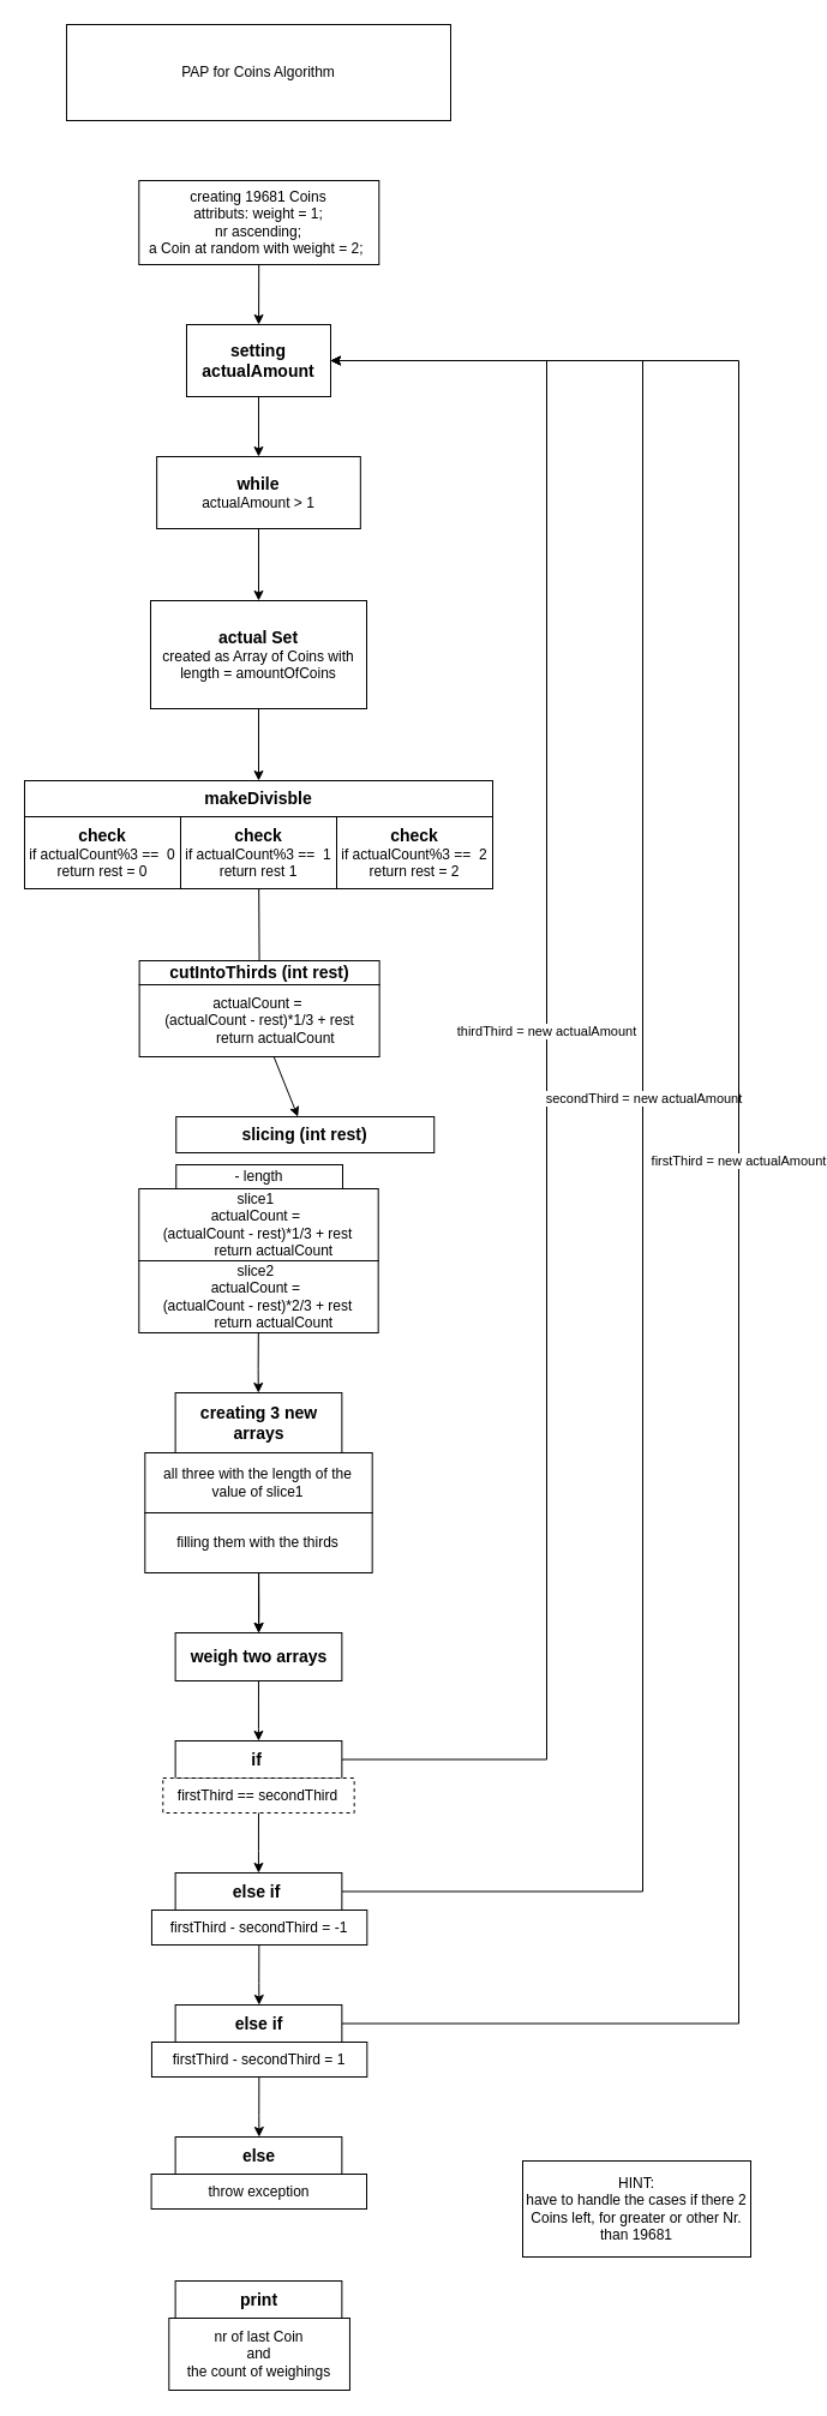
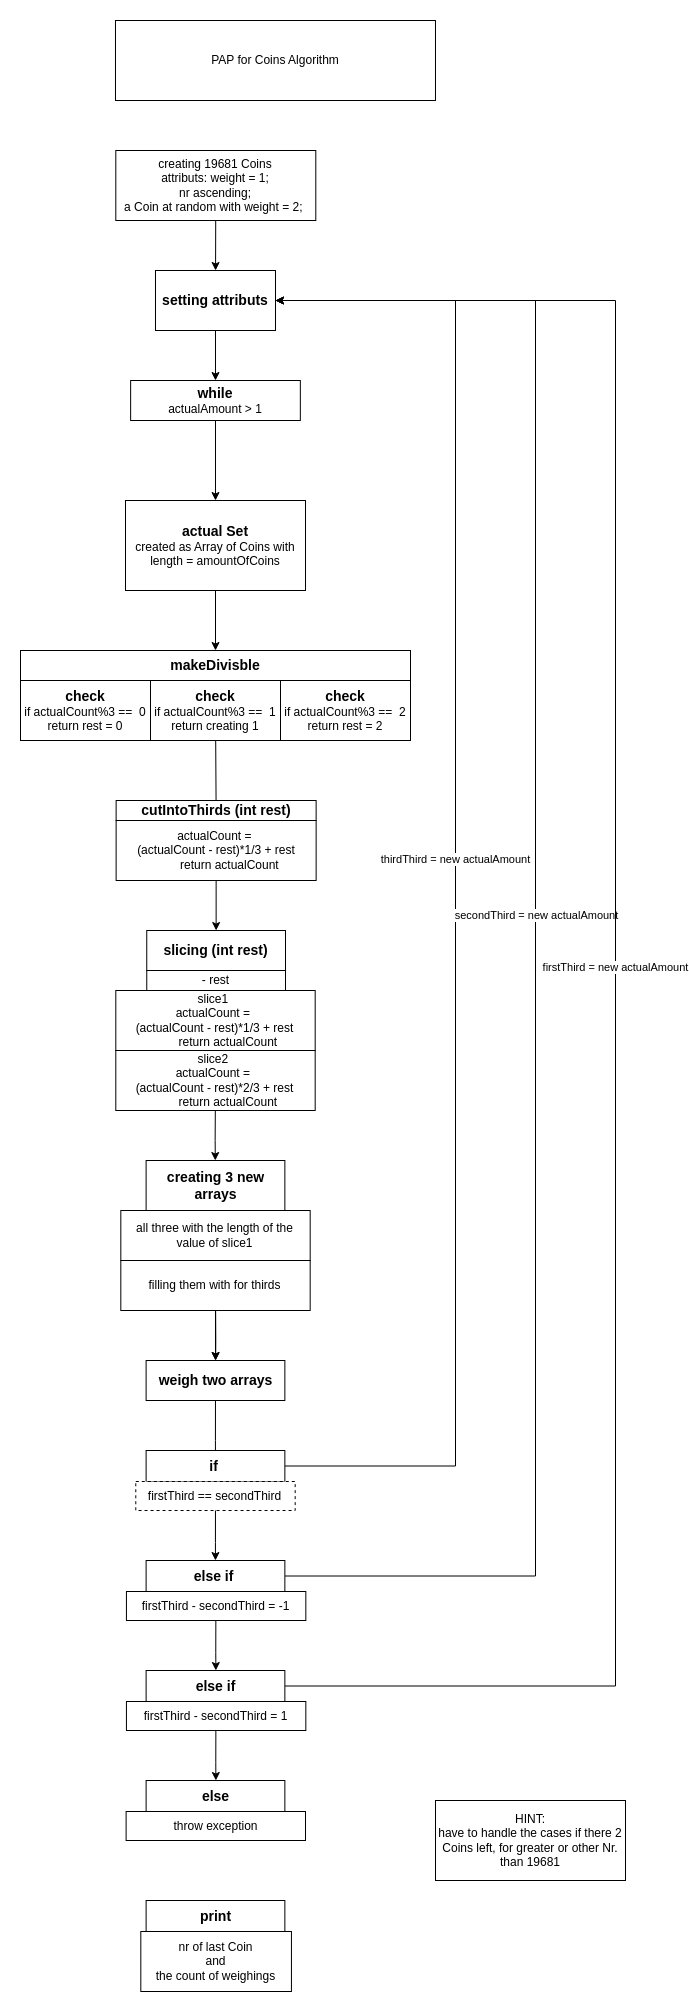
  <mxCell id="0" />
  <mxCell id="1" parent="0" />
  <mxCell id="2" value="&lt;b&gt;&lt;font style=&quot;font-size: 14px;&quot;&gt;actual Set&lt;/font&gt;&lt;br&gt;&lt;/b&gt;created as Array of Coins with length = amountOfCoins" style="rounded=0;whiteSpace=wrap;html=1;" parent="1" vertex="1"><mxGeometry x="125" y="500" width="180" height="90" as="geometry" /></mxCell>
  <mxCell id="3" value="&lt;font style=&quot;font-size: 14px;&quot;&gt;&lt;b&gt;check &lt;/b&gt;&lt;/font&gt;&lt;br&gt;if actualCount%3 ==&amp;nbsp; 0&lt;br&gt;return rest = 0" style="rounded=0;whiteSpace=wrap;html=1;" parent="1" vertex="1"><mxGeometry x="20" y="680" width="130" height="60" as="geometry" /></mxCell>
- <mxCell id="4" value="PAP for Coins Algorithm" style="rounded=0;whiteSpace=wrap;html=1;" vertex="1" parent="1"><mxGeometry x="54.98" y="20" width="320" height="80" as="geometry" /></mxCell>
+ <mxCell id="4" value="PAP for Coins Algorithm" style="rounded=0;whiteSpace=wrap;html=1;" vertex="1" parent="1"><mxGeometry x="114.98" y="20" width="320" height="80" as="geometry" /></mxCell>
  <mxCell id="5" value="" style="endArrow=classic;html=1;rounded=0;exitX=0.5;exitY=1;exitDx=0;exitDy=0;" edge="1" parent="1" source="9"><mxGeometry width="50" height="50" relative="1" as="geometry"><mxPoint x="475" y="740" as="sourcePoint" /><mxPoint x="215" y="660" as="targetPoint" /></mxGeometry></mxCell>
- <mxCell id="6" value="&lt;font style=&quot;font-size: 14px;&quot;&gt;&lt;b&gt;check &lt;/b&gt;&lt;/font&gt;&lt;br&gt;if actualCount%3 ==&amp;nbsp; 1&lt;br&gt;return rest 1" style="rounded=0;whiteSpace=wrap;html=1;" vertex="1" parent="1"><mxGeometry x="150" y="680" width="130" height="60" as="geometry" /></mxCell>
+ <mxCell id="6" value="&lt;font style=&quot;font-size: 14px;&quot;&gt;&lt;b&gt;check &lt;/b&gt;&lt;/font&gt;&lt;br&gt;if actualCount%3 ==&amp;nbsp; 1&lt;br&gt;return creating 1" style="rounded=0;whiteSpace=wrap;html=1;" vertex="1" parent="1"><mxGeometry x="150" y="680" width="130" height="60" as="geometry" /></mxCell>
  <mxCell id="7" value="&lt;font style=&quot;font-size: 14px;&quot;&gt;&lt;b&gt;check &lt;/b&gt;&lt;/font&gt;&lt;br&gt;if actualCount%3 ==&amp;nbsp; 2&lt;br&gt;return rest = 2" style="rounded=0;whiteSpace=wrap;html=1;" vertex="1" parent="1"><mxGeometry x="280" y="680" width="130" height="60" as="geometry" /></mxCell>
  <mxCell id="8" value="" style="endArrow=classic;html=1;rounded=0;" edge="1" parent="1" source="2" target="9"><mxGeometry width="50" height="50" relative="1" as="geometry"><mxPoint x="215" y="590" as="sourcePoint" /><mxPoint x="215" y="660" as="targetPoint" /></mxGeometry></mxCell>
  <mxCell id="9" value="&lt;b style=&quot;border-color: var(--border-color); font-size: 14px;&quot;&gt;makeDivisble&lt;/b&gt;" style="rounded=0;whiteSpace=wrap;html=1;" vertex="1" parent="1"><mxGeometry x="20" y="650" width="390" height="30" as="geometry" /></mxCell>
  <mxCell id="10" value="&lt;div&gt;actualCount =&amp;nbsp;&lt;/div&gt;&lt;div&gt;(actualCount - rest)*1/3 + rest&lt;/div&gt;&lt;div&gt;&lt;span style=&quot;white-space: pre;&quot;&gt;&amp;nbsp;&amp;nbsp;&amp;nbsp;&amp;nbsp;&lt;/span&gt;&lt;span style=&quot;white-space: pre;&quot;&gt;&amp;nbsp;&amp;nbsp;&amp;nbsp;&amp;nbsp;&lt;/span&gt;return actualCount&lt;/div&gt;" style="rounded=0;whiteSpace=wrap;html=1;" vertex="1" parent="1"><mxGeometry x="115.63" y="820" width="200" height="60" as="geometry" /></mxCell>
  <mxCell id="11" value="&lt;b style=&quot;border-color: var(--border-color); font-size: 14px;&quot;&gt;cutIntoThirds (int rest)&lt;/b&gt;" style="rounded=0;whiteSpace=wrap;html=1;" vertex="1" parent="1"><mxGeometry x="115.63" y="800" width="200" height="20" as="geometry" /></mxCell>
  <mxCell id="12" value="" style="endArrow=none;html=1;rounded=0;" edge="1" parent="1" source="6" target="11"><mxGeometry width="50" height="50" relative="1" as="geometry"><mxPoint x="215" y="750" as="sourcePoint" /><mxPoint x="215" y="800" as="targetPoint" /></mxGeometry></mxCell>
- <mxCell id="13" value="&lt;font style=&quot;font-size: 14px;&quot;&gt;&lt;b&gt;slicing (int rest)&lt;/b&gt;&lt;/font&gt;" style="rounded=0;whiteSpace=wrap;html=1;" vertex="1" parent="1"><mxGeometry x="146.25" y="930" width="215" height="30" as="geometry" /></mxCell>
+ <mxCell id="13" value="&lt;font style=&quot;font-size: 14px;&quot;&gt;&lt;b&gt;slicing (int rest)&lt;/b&gt;&lt;/font&gt;" style="rounded=0;whiteSpace=wrap;html=1;" vertex="1" parent="1"><mxGeometry x="146.25" y="930" width="138.75" height="40" as="geometry" /></mxCell>
  <mxCell id="14" value="" style="endArrow=classic;html=1;rounded=0;" edge="1" parent="1" source="10" target="13"><mxGeometry width="50" height="50" relative="1" as="geometry"><mxPoint x="214.66" y="870" as="sourcePoint" /><mxPoint x="214.66" y="930" as="targetPoint" /></mxGeometry></mxCell>
- <mxCell id="15" value="- length" style="rounded=0;whiteSpace=wrap;html=1;" vertex="1" parent="1"><mxGeometry x="146.26" y="970" width="138.74" height="20" as="geometry" /></mxCell>
+ <mxCell id="15" value="- rest" style="rounded=0;whiteSpace=wrap;html=1;" vertex="1" parent="1"><mxGeometry x="146.26" y="970" width="138.74" height="20" as="geometry" /></mxCell>
  <mxCell id="16" value="slice1&amp;nbsp;&lt;br&gt;&lt;div style=&quot;border-color: var(--border-color);&quot;&gt;actualCount =&amp;nbsp;&lt;/div&gt;&lt;div style=&quot;border-color: var(--border-color);&quot;&gt;(actualCount - rest)*1/3 + rest&lt;/div&gt;&lt;div style=&quot;border-color: var(--border-color);&quot;&gt;&amp;nbsp;&amp;nbsp;&amp;nbsp;&amp;nbsp;&lt;span style=&quot;border-color: var(--border-color);&quot;&gt;&amp;nbsp;&amp;nbsp;&amp;nbsp;&amp;nbsp;&lt;/span&gt;return actualCount&lt;/div&gt;" style="rounded=0;whiteSpace=wrap;html=1;" vertex="1" parent="1"><mxGeometry x="115.31" y="990" width="199.38" height="60" as="geometry" /></mxCell>
- <mxCell id="17" value="&lt;b&gt;&lt;font style=&quot;font-size: 14px;&quot;&gt;setting actualAmount&lt;/font&gt;&lt;/b&gt;" style="rounded=0;whiteSpace=wrap;html=1;" vertex="1" parent="1"><mxGeometry x="154.99" y="270" width="120" height="60" as="geometry" /></mxCell>
+ <mxCell id="17" value="&lt;b&gt;&lt;font style=&quot;font-size: 14px;&quot;&gt;setting attributs&lt;/font&gt;&lt;/b&gt;" style="rounded=0;whiteSpace=wrap;html=1;" vertex="1" parent="1"><mxGeometry x="154.99" y="270" width="120" height="60" as="geometry" /></mxCell>
  <mxCell id="18" value="" style="endArrow=classic;html=1;rounded=0;" edge="1" parent="1" source="48" target="2"><mxGeometry width="50" height="50" relative="1" as="geometry"><mxPoint x="214.66" y="440" as="sourcePoint" /><mxPoint x="214.66" y="500" as="targetPoint" /></mxGeometry></mxCell>
  <mxCell id="19" value="" style="endArrow=classic;html=1;rounded=0;" edge="1" parent="1" source="24" target="20"><mxGeometry width="50" height="50" relative="1" as="geometry"><mxPoint x="214.65" y="1110" as="sourcePoint" /><mxPoint x="214.65" y="1160" as="targetPoint" /><Array as="points"><mxPoint x="214.65" y="1140" /></Array></mxGeometry></mxCell>
  <mxCell id="20" value="&lt;font style=&quot;font-size: 14px;&quot;&gt;&lt;b&gt;creating 3 new arrays&lt;/b&gt;&lt;/font&gt;" style="rounded=0;whiteSpace=wrap;html=1;" vertex="1" parent="1"><mxGeometry x="145.61" y="1160" width="138.75" height="50" as="geometry" /></mxCell>
  <mxCell id="21" value="all three with the length of the value of slice1" style="rounded=0;whiteSpace=wrap;html=1;" vertex="1" parent="1"><mxGeometry x="120.32" y="1210" width="189.36" height="50" as="geometry" /></mxCell>
  <mxCell id="22" value="creating 19681 Coins &lt;br&gt;attributs: weight = 1; &lt;br&gt;nr ascending&lt;span style=&quot;background-color: initial;&quot;&gt;;&lt;/span&gt;&lt;br&gt;a Coin at random with weight = 2;&amp;nbsp;" style="rounded=0;whiteSpace=wrap;html=1;" vertex="1" parent="1"><mxGeometry x="115.31" y="150" width="199.99" height="70" as="geometry" /></mxCell>
  <mxCell id="23" value="" style="endArrow=classic;html=1;rounded=0;" edge="1" parent="1" source="22" target="17"><mxGeometry width="50" height="50" relative="1" as="geometry"><mxPoint x="215.29" y="320" as="sourcePoint" /><mxPoint x="215" y="280" as="targetPoint" /></mxGeometry></mxCell>
  <mxCell id="24" value="slice2&amp;nbsp;&lt;br&gt;&lt;div style=&quot;border-color: var(--border-color);&quot;&gt;actualCount =&amp;nbsp;&lt;/div&gt;&lt;div style=&quot;border-color: var(--border-color);&quot;&gt;(actualCount - rest)*2/3 + rest&lt;/div&gt;&lt;div style=&quot;border-color: var(--border-color);&quot;&gt;&amp;nbsp;&amp;nbsp;&amp;nbsp;&amp;nbsp;&lt;span style=&quot;border-color: var(--border-color);&quot;&gt;&amp;nbsp;&amp;nbsp;&amp;nbsp;&amp;nbsp;&lt;/span&gt;return actualCount&lt;/div&gt;" style="rounded=0;whiteSpace=wrap;html=1;" vertex="1" parent="1"><mxGeometry x="115.3" y="1050" width="199.38" height="60" as="geometry" /></mxCell>
  <mxCell id="25" value="" style="edgeStyle=orthogonalEdgeStyle;rounded=0;orthogonalLoop=1;jettySize=auto;html=1;" edge="1" parent="1" source="26" target="28"><mxGeometry relative="1" as="geometry" /></mxCell>
- <mxCell id="26" value="filling them with the thirds" style="rounded=0;whiteSpace=wrap;html=1;" vertex="1" parent="1"><mxGeometry x="120.31" y="1260" width="189.36" height="50" as="geometry" /></mxCell>
+ <mxCell id="26" value="filling them with for thirds" style="rounded=0;whiteSpace=wrap;html=1;" vertex="1" parent="1"><mxGeometry x="120.31" y="1260" width="189.36" height="50" as="geometry" /></mxCell>
  <mxCell id="27" value="" style="endArrow=classic;html=1;rounded=0;" edge="1" parent="1" source="26" target="28"><mxGeometry width="50" height="50" relative="1" as="geometry"><mxPoint x="215.64" y="1310" as="sourcePoint" /><mxPoint x="215.64" y="1360" as="targetPoint" /><Array as="points"><mxPoint x="215.29" y="1340" /></Array></mxGeometry></mxCell>
  <mxCell id="28" value="&lt;font style=&quot;font-size: 14px;&quot;&gt;&lt;b&gt;weigh two arrays&lt;/b&gt;&lt;/font&gt;" style="rounded=0;whiteSpace=wrap;html=1;" vertex="1" parent="1"><mxGeometry x="145.61" y="1360" width="138.75" height="40" as="geometry" /></mxCell>
- <mxCell id="29" value="" style="endArrow=classic;html=1;rounded=0;" edge="1" parent="1" source="28" target="32"><mxGeometry width="50" height="50" relative="1" as="geometry"><mxPoint x="214.64" y="1410" as="sourcePoint" /><mxPoint x="214.64" y="1460" as="targetPoint" /><Array as="points"><mxPoint x="214.93" y="1440" /></Array></mxGeometry></mxCell>
+ <mxCell id="29" value="" style="endArrow=none;html=1;rounded=0;" edge="1" parent="1" source="28" target="32"><mxGeometry width="50" height="50" relative="1" as="geometry"><mxPoint x="214.64" y="1410" as="sourcePoint" /><mxPoint x="214.64" y="1460" as="targetPoint" /><Array as="points"><mxPoint x="214.93" y="1440" /></Array></mxGeometry></mxCell>
  <mxCell id="30" style="edgeStyle=orthogonalEdgeStyle;rounded=0;orthogonalLoop=1;jettySize=auto;html=1;entryX=1;entryY=0.5;entryDx=0;entryDy=0;" edge="1" parent="1" source="32" target="17"><mxGeometry relative="1" as="geometry"><Array as="points"><mxPoint x="455" y="1466" /><mxPoint x="455" y="300" /></Array></mxGeometry></mxCell>
  <mxCell id="31" value="thirdThird = new actualAmount" style="edgeLabel;html=1;align=center;verticalAlign=middle;resizable=0;points=[];" vertex="1" connectable="0" parent="30"><mxGeometry x="0.026" y="1" relative="1" as="geometry"><mxPoint as="offset" /></mxGeometry></mxCell>
  <mxCell id="32" value="&lt;font style=&quot;font-size: 14px;&quot;&gt;&lt;b&gt;if&amp;nbsp;&lt;/b&gt;&lt;/font&gt;" style="rounded=0;whiteSpace=wrap;html=1;" vertex="1" parent="1"><mxGeometry x="145.61" y="1450" width="138.75" height="31" as="geometry" /></mxCell>
  <mxCell id="33" value="&lt;font style=&quot;font-size: 12px;&quot;&gt;firstThird == secondThird&lt;/font&gt;" style="rounded=0;whiteSpace=wrap;html=1;dashed=1;" vertex="1" parent="1"><mxGeometry x="135.29" y="1481" width="159.39" height="29" as="geometry" /></mxCell>
  <mxCell id="34" style="edgeStyle=orthogonalEdgeStyle;rounded=0;orthogonalLoop=1;jettySize=auto;html=1;entryX=1;entryY=0.5;entryDx=0;entryDy=0;" edge="1" parent="1" source="36" target="17"><mxGeometry relative="1" as="geometry"><Array as="points"><mxPoint x="535" y="1576" /><mxPoint x="535" y="300" /></Array></mxGeometry></mxCell>
  <mxCell id="35" value="secondThird = new actualAmount" style="edgeLabel;html=1;align=center;verticalAlign=middle;resizable=0;points=[];" vertex="1" connectable="0" parent="34"><mxGeometry x="0.021" relative="1" as="geometry"><mxPoint as="offset" /></mxGeometry></mxCell>
  <mxCell id="36" value="&lt;font style=&quot;font-size: 14px;&quot;&gt;&lt;b&gt;else if&amp;nbsp;&lt;/b&gt;&lt;/font&gt;" style="rounded=0;whiteSpace=wrap;html=1;" vertex="1" parent="1"><mxGeometry x="145.61" y="1560" width="138.75" height="31" as="geometry" /></mxCell>
  <mxCell id="37" value="" style="endArrow=classic;html=1;rounded=0;" edge="1" parent="1" source="33" target="36"><mxGeometry width="50" height="50" relative="1" as="geometry"><mxPoint x="214.64" y="1512" as="sourcePoint" /><mxPoint x="214.64" y="1562" as="targetPoint" /><Array as="points"><mxPoint x="214.93" y="1542" /></Array></mxGeometry></mxCell>
  <mxCell id="38" value="&lt;font style=&quot;font-size: 12px;&quot;&gt;firstThird - secondThird = -1&lt;/font&gt;" style="rounded=0;whiteSpace=wrap;html=1;" vertex="1" parent="1"><mxGeometry x="125.94" y="1591" width="179.39" height="29" as="geometry" /></mxCell>
  <mxCell id="39" style="edgeStyle=orthogonalEdgeStyle;rounded=0;orthogonalLoop=1;jettySize=auto;html=1;entryX=1;entryY=0.5;entryDx=0;entryDy=0;" edge="1" parent="1" source="41" target="17"><mxGeometry relative="1" as="geometry"><Array as="points"><mxPoint x="615" y="1686" /><mxPoint x="615" y="300" /></Array></mxGeometry></mxCell>
  <mxCell id="40" value="firstThird = new actualAmount" style="edgeLabel;html=1;align=center;verticalAlign=middle;resizable=0;points=[];" vertex="1" connectable="0" parent="39"><mxGeometry x="0.021" y="1" relative="1" as="geometry"><mxPoint as="offset" /></mxGeometry></mxCell>
  <mxCell id="41" value="&lt;font style=&quot;font-size: 14px;&quot;&gt;&lt;b&gt;else if&lt;/b&gt;&lt;/font&gt;" style="rounded=0;whiteSpace=wrap;html=1;" vertex="1" parent="1"><mxGeometry x="145.61" y="1670" width="138.75" height="31" as="geometry" /></mxCell>
  <mxCell id="42" value="&lt;font style=&quot;font-size: 14px;&quot;&gt;&lt;b&gt;else&lt;/b&gt;&lt;/font&gt;" style="rounded=0;whiteSpace=wrap;html=1;" vertex="1" parent="1"><mxGeometry x="145.61" y="1780" width="138.75" height="31" as="geometry" /></mxCell>
  <mxCell id="43" value="&lt;font style=&quot;font-size: 12px;&quot;&gt;firstThird - secondThird = 1&lt;/font&gt;" style="rounded=0;whiteSpace=wrap;html=1;" vertex="1" parent="1"><mxGeometry x="125.94" y="1701" width="179.39" height="29" as="geometry" /></mxCell>
  <mxCell id="44" value="&lt;font style=&quot;font-size: 12px;&quot;&gt;throw exception&lt;/font&gt;" style="rounded=0;whiteSpace=wrap;html=1;" vertex="1" parent="1"><mxGeometry x="125.61" y="1811" width="179.39" height="29" as="geometry" /></mxCell>
  <mxCell id="45" value="" style="endArrow=classic;html=1;rounded=0;" edge="1" parent="1"><mxGeometry width="50" height="50" relative="1" as="geometry"><mxPoint x="215.35" y="1620" as="sourcePoint" /><mxPoint x="215.35" y="1670" as="targetPoint" /><Array as="points"><mxPoint x="215.28" y="1652" /></Array></mxGeometry></mxCell>
  <mxCell id="46" value="" style="endArrow=classic;html=1;rounded=0;" edge="1" parent="1"><mxGeometry width="50" height="50" relative="1" as="geometry"><mxPoint x="215.36" y="1730" as="sourcePoint" /><mxPoint x="215.36" y="1780" as="targetPoint" /><Array as="points"><mxPoint x="215.29" y="1762" /></Array></mxGeometry></mxCell>
  <mxCell id="47" value="" style="endArrow=classic;html=1;rounded=0;" edge="1" parent="1" source="17" target="48"><mxGeometry width="50" height="50" relative="1" as="geometry"><mxPoint x="215" y="330" as="sourcePoint" /><mxPoint x="215" y="500" as="targetPoint" /></mxGeometry></mxCell>
- <mxCell id="48" value="&lt;font style=&quot;&quot;&gt;&lt;span style=&quot;font-weight: bold; font-size: 14px;&quot;&gt;while&lt;/span&gt;&lt;br&gt;&lt;font style=&quot;font-size: 12px;&quot;&gt;actualAmount &amp;gt; 1&lt;/font&gt;&lt;br&gt;&lt;/font&gt;" style="rounded=0;whiteSpace=wrap;html=1;" vertex="1" parent="1"><mxGeometry x="130.14" y="380" width="169.69" height="60" as="geometry" /></mxCell>
+ <mxCell id="48" value="&lt;font style=&quot;&quot;&gt;&lt;span style=&quot;font-weight: bold; font-size: 14px;&quot;&gt;while&lt;/span&gt;&lt;br&gt;&lt;font style=&quot;font-size: 12px;&quot;&gt;actualAmount &amp;gt; 1&lt;/font&gt;&lt;br&gt;&lt;/font&gt;" style="rounded=0;whiteSpace=wrap;html=1;" vertex="1" parent="1"><mxGeometry x="130.14" y="380" width="169.69" height="40" as="geometry" /></mxCell>
  <mxCell id="49" value="nr of last Coin &lt;br&gt;and &lt;br&gt;the count of&amp;nbsp;weighings" style="rounded=0;whiteSpace=wrap;html=1;" vertex="1" parent="1"><mxGeometry x="140.31" y="1931" width="150.63" height="60" as="geometry" /></mxCell>
  <mxCell id="50" value="&lt;font style=&quot;font-size: 14px;&quot;&gt;&lt;b&gt;print&lt;/b&gt;&lt;/font&gt;" style="rounded=0;whiteSpace=wrap;html=1;" vertex="1" parent="1"><mxGeometry x="145.61" y="1900" width="138.75" height="31" as="geometry" /></mxCell>
  <mxCell id="51" value="HINT: &lt;br&gt;have to handle the cases if there 2 Coins left, for greater or other Nr. than 19681" style="rounded=0;whiteSpace=wrap;html=1;" vertex="1" parent="1"><mxGeometry x="435" y="1800" width="190" height="80" as="geometry" /></mxCell>
